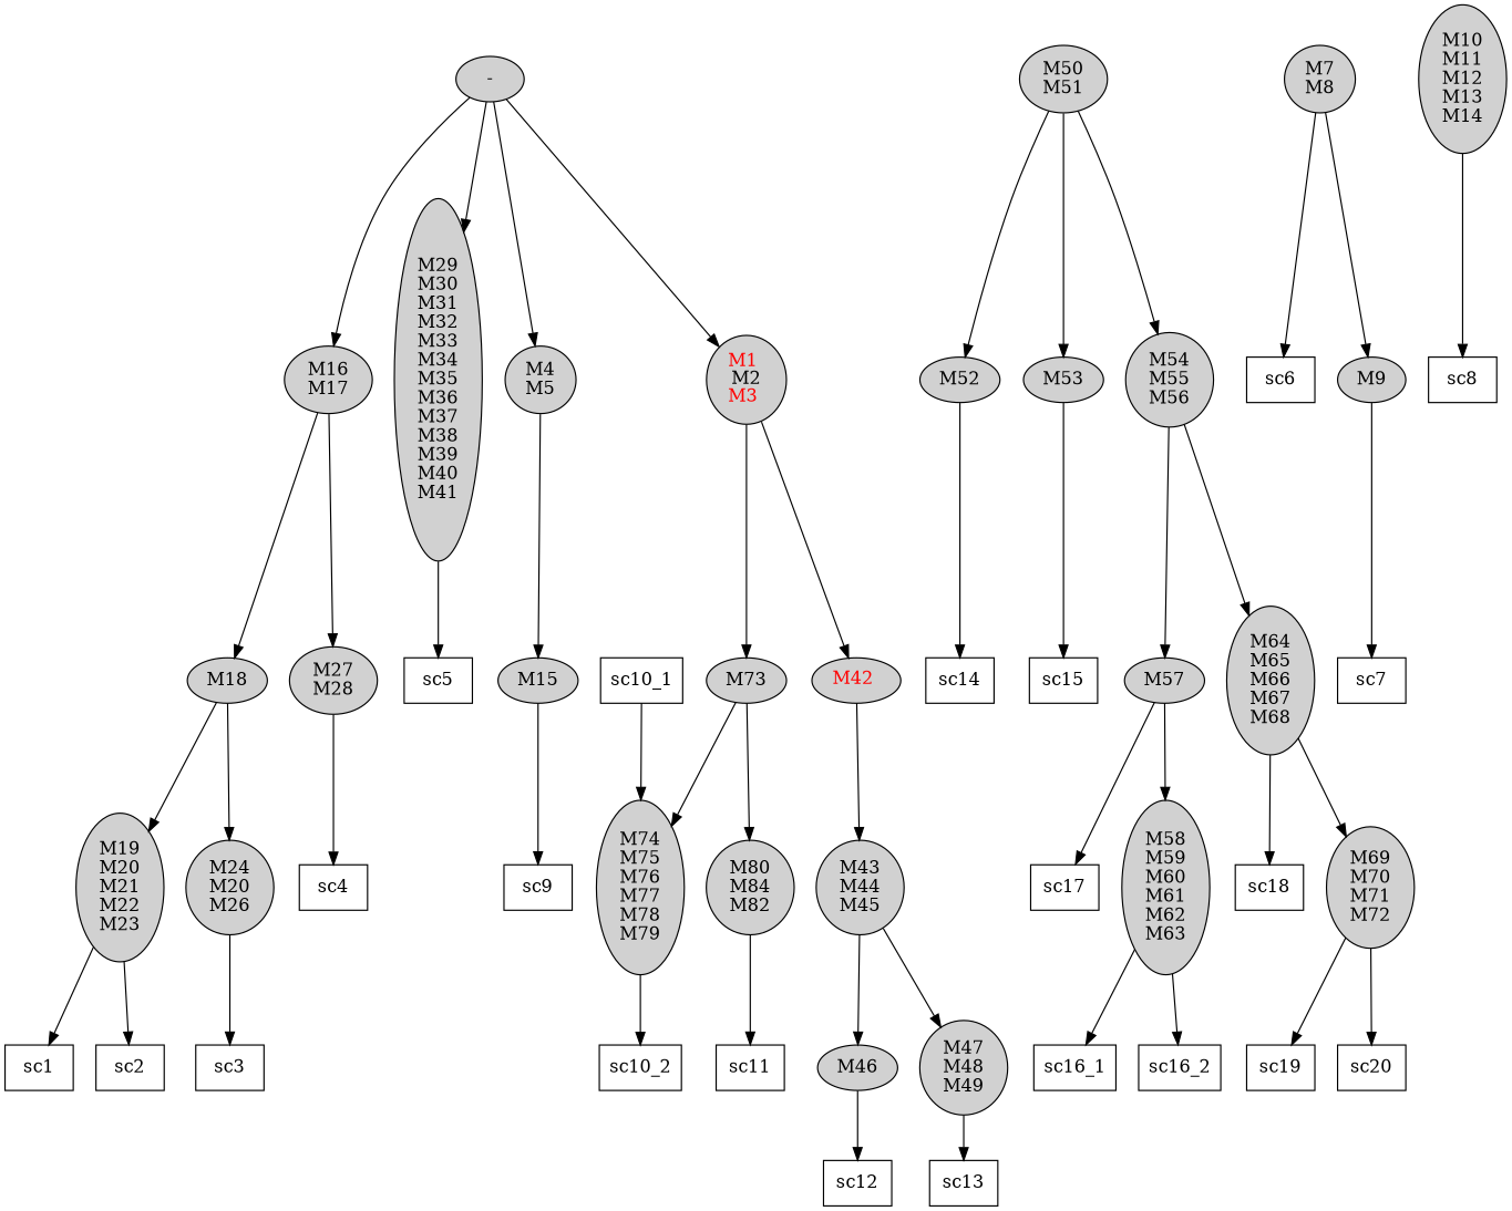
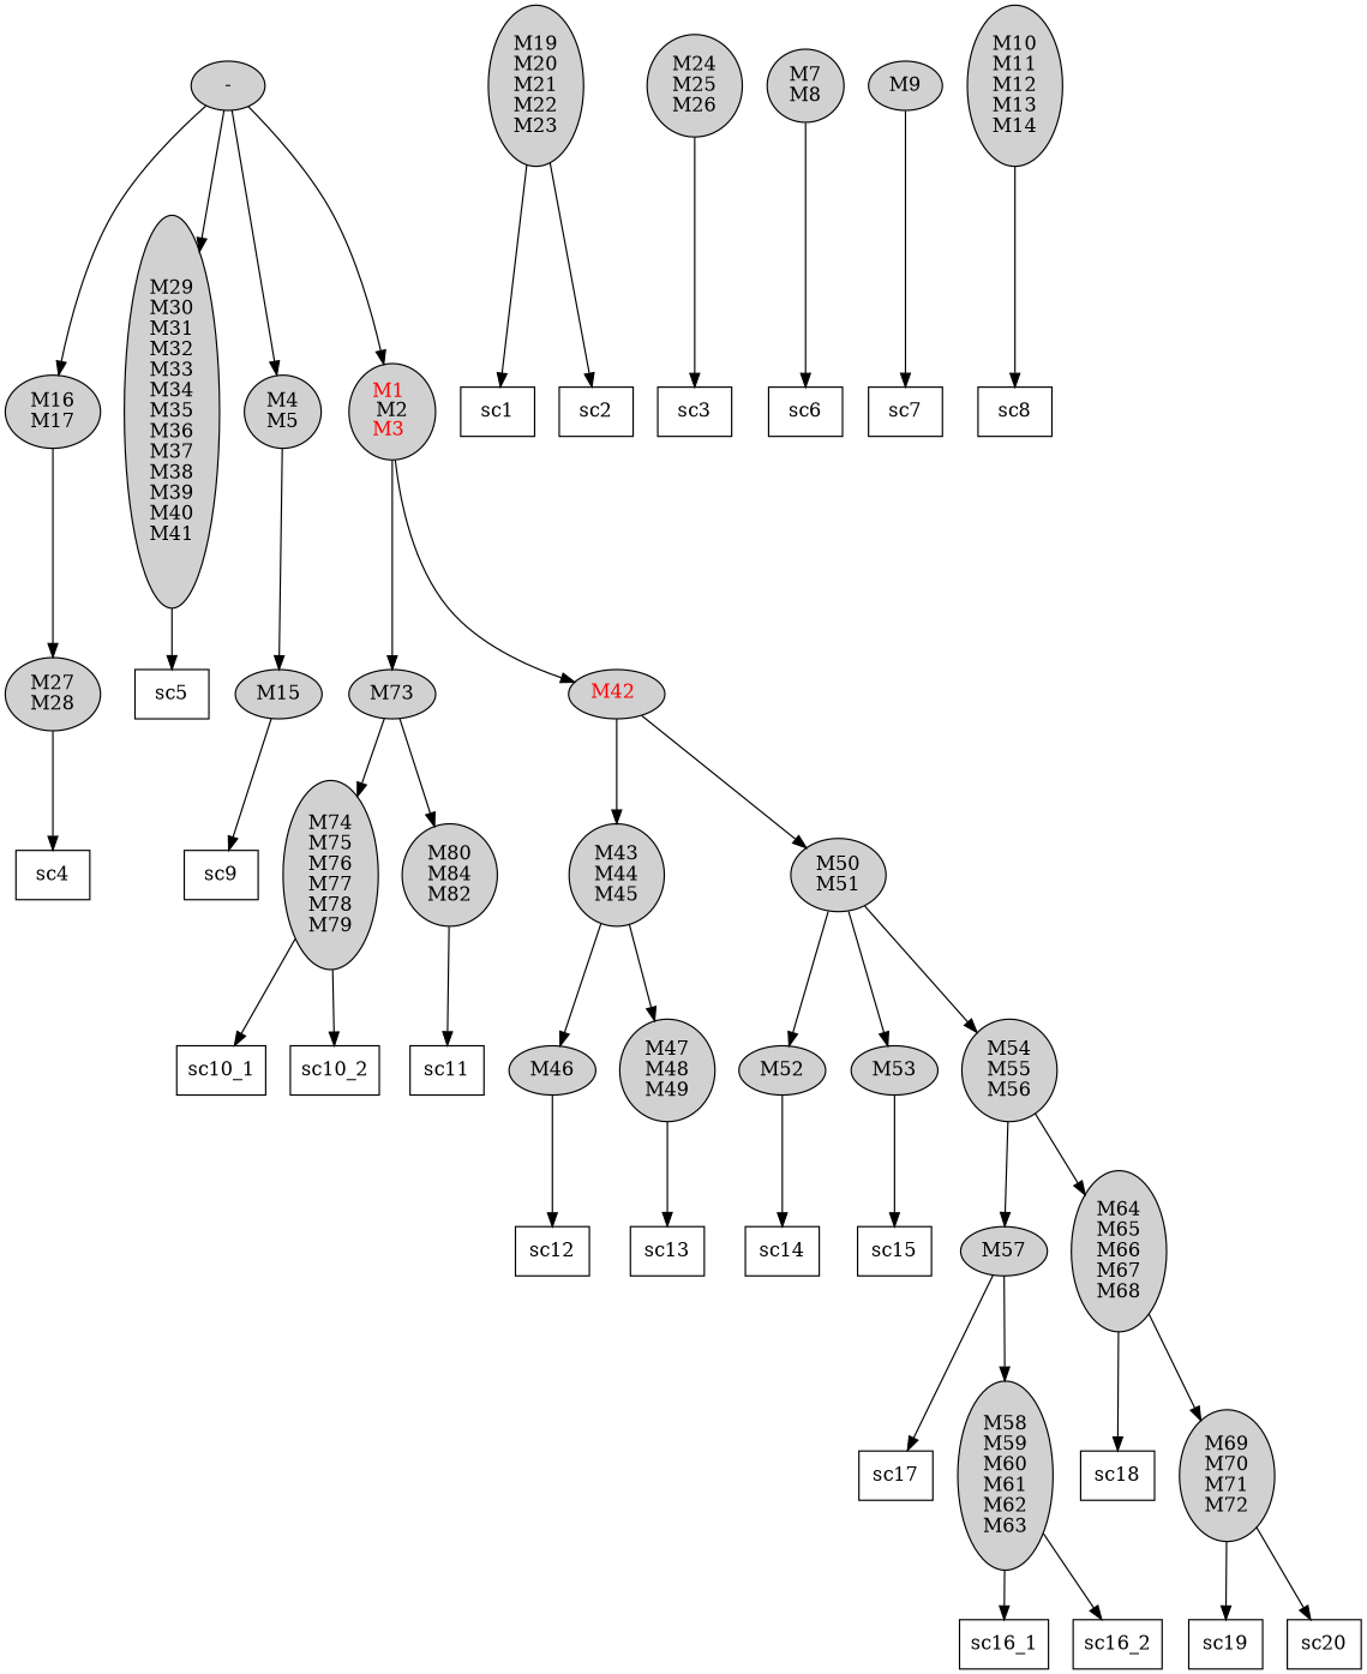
  digraph {
    fontname="DejaVu Serif"
    node [fillcolor=grey82 fontname="DejaVu Serif" shape=ellipse style=filled]
    edge [fontname="DejaVu Serif"]
    n1 [label=<->]
    n2 [label=<M16<br/>M17>]
    n3 [label=<M29<br/>M30<br/>M31<br/>M32<br/>M33<br/>M34<br/>M35<br/>M36<br/>M37<br/>M38<br/>M39<br/>M40<br/>M41>]
    n4 [label=<M4<br/>M5>]
    n5 [label=<<FONT COLOR="red">M1</FONT> <br/>M2<br/><FONT COLOR="red">M3</FONT> >]
-   n6 [label=<M18>]
    n7 [label=<M27<br/>M28>]
    n8 [fillcolor=white label=<sc5> shape=box]
    n9 [label=<M15>]
    n10 [label=<M73>]
    n11 [label=<<FONT COLOR="red">M42</FONT> >]
    n12 [label=<M19<br/>M20<br/>M21<br/>M22<br/>M23>]
-   n13 [label=<M24<br/>M20<br/>M26>]
+   n13 [label=<M24<br/>M25<br/>M26>]
    n14 [fillcolor=white label=<sc4> shape=box]
    n15 [fillcolor=white label=<sc9> shape=box]
    n16 [label=<M74<br/>M75<br/>M76<br/>M77<br/>M78<br/>M79>]
    n17 [label=<M80<br/>M84<br/>M82>]
    n18 [label=<M43<br/>M44<br/>M45>]
    n19 [label=<M50<br/>M51>]
    n20 [fillcolor=white label=<sc1> shape=box]
    n21 [fillcolor=white label=<sc10_1> shape=box]
    n22 [fillcolor=white label=<sc11> shape=box]
    n23 [fillcolor=white label=<sc12> shape=box]
    n24 [fillcolor=white label=<sc13> shape=box]
    n25 [fillcolor=white label=<sc14> shape=box]
    n26 [fillcolor=white label=<sc15> shape=box]
    n27 [fillcolor=white label=<sc16_1> shape=box]
    n28 [fillcolor=white label=<sc17> shape=box]
    n29 [fillcolor=white label=<sc18> shape=box]
    n30 [fillcolor=white label=<sc19> shape=box]
    n31 [fillcolor=white label=<sc3> shape=box]
    n32 [fillcolor=white label=<sc6> shape=box]
    n33 [fillcolor=white label=<sc7> shape=box]
    n34 [fillcolor=white label=<sc8> shape=box]
    n35 [fillcolor=white label=<sc2> shape=box]
    n36 [fillcolor=white label=<sc10_2> shape=box]
    n37 [label=<M46>]
    n38 [label=<M47<br/>M48<br/>M49>]
    n39 [label=<M52>]
    n40 [label=<M53>]
    n41 [label=<M54<br/>M55<br/>M56>]
    n42 [label=<M57>]
    n43 [label=<M64<br/>M65<br/>M66<br/>M67<br/>M68>]
    n44 [label=<M58<br/>M59<br/>M60<br/>M61<br/>M62<br/>M63>]
    n45 [label=<M69<br/>M70<br/>M71<br/>M72>]
    n46 [fillcolor=white label=<sc16_2> shape=box]
    n47 [fillcolor=white label=<sc20> shape=box]
    n48 [label=<M7<br/>M8>]
    n49 [label=<M9>]
    n50 [label=<M10<br/>M11<br/>M12<br/>M13<br/>M14>]
    n1 -> n2
    n1 -> n3
    n1 -> n4
    n1 -> n5
-   n2 -> n6
    n2 -> n7
    n3 -> n8
    n4 -> n9
    n5 -> n10
    n5 -> n11
-   n6 -> n12
-   n6 -> n13
    n7 -> n14
    n9 -> n15
    n10 -> n16
    n10 -> n17
    n11 -> n18
+   n11 -> n19
    n12 -> n20
    n12 -> n35
    n13 -> n31
-   n21 -> n16
+   n16 -> n21
    n16 -> n36
    n17 -> n22
    n18 -> n37
    n18 -> n38
    n19 -> n39
    n19 -> n40
    n19 -> n41
    n37 -> n23
    n38 -> n24
    n39 -> n25
    n40 -> n26
    n41 -> n42
    n41 -> n43
    n42 -> n28
    n42 -> n44
    n43 -> n29
    n43 -> n45
    n44 -> n27
    n44 -> n46
    n45 -> n30
    n45 -> n47
    n48 -> n32
-   n48 -> n49
    n49 -> n33
    n50 -> n34
  }
